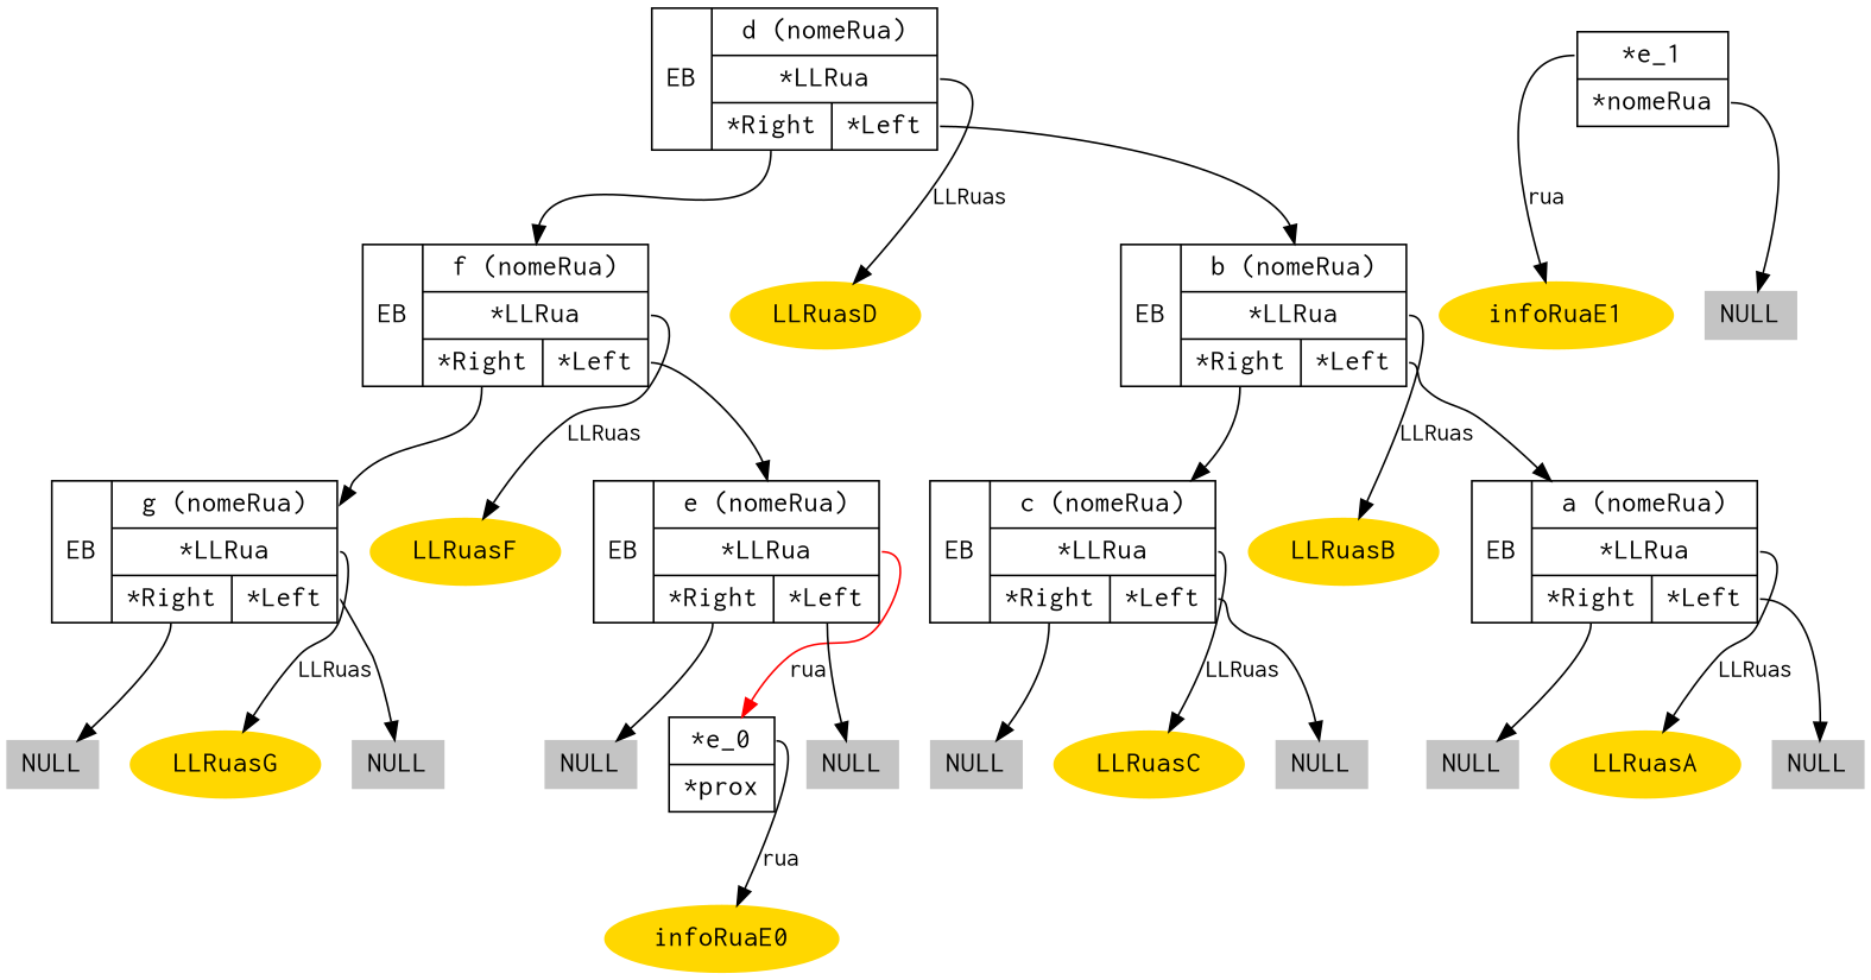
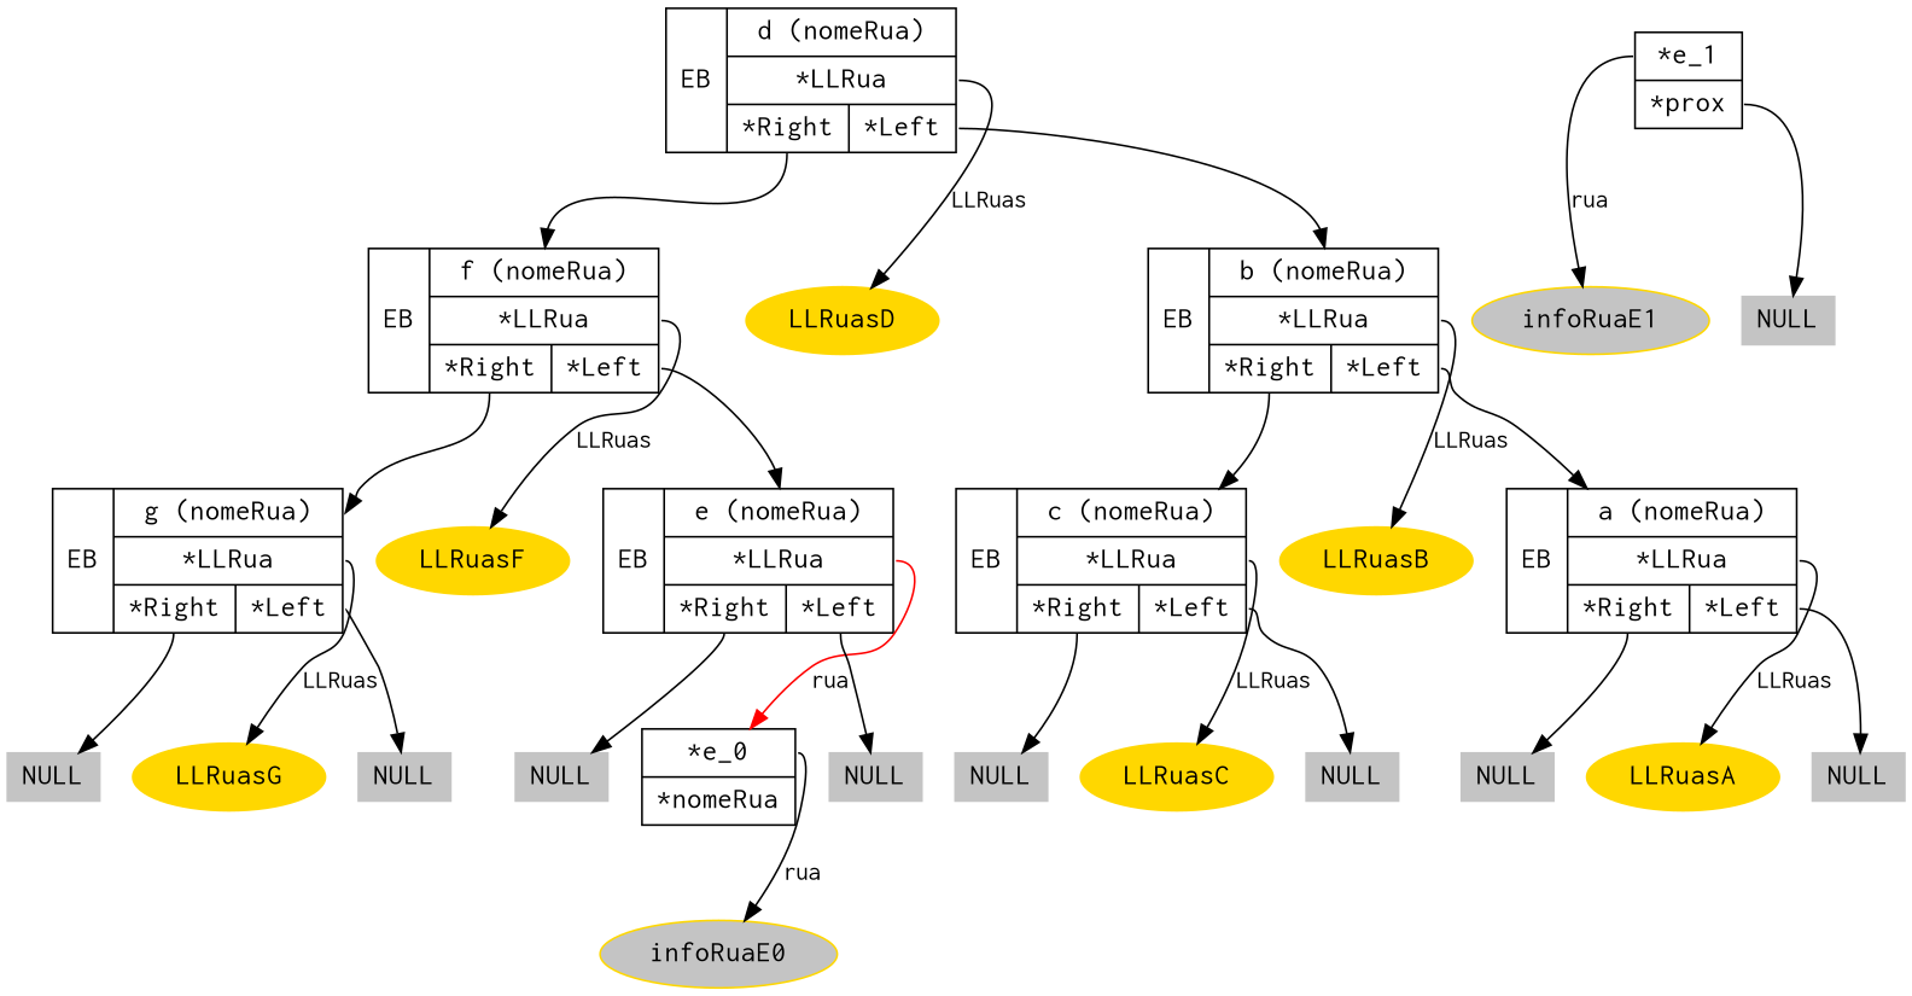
  digraph {
    fontname=Courier
    node [fontname=Courier fontsize=16 pack=false shape=record style=filled]
    edge [color=black constraint=1 fontname=Courier shape=record tailport=f0]
    n1 [height=.1 label="EB | {<f1> d (nomeRua) | <ptrRua> *LLRua| {<f0> *Right| <f2> *Left}}" width=.1 style=""]
    n2 [height=.1 label="EB | {<f1> f (nomeRua) | <ptrRua> *LLRua| {<f0> *Right| <f2> *Left}}" width=.1 style=""]
    n3 [height=.1 label="EB | {<f1> b (nomeRua) | <ptrRua> *LLRua| {<f0> *Right| <f2> *Left}}" width=.1 style=""]
    n4 [color=gold height=.1 label=LLRuasD shape=ellipse width=.1]
    n5 [height=.1 label="EB | {<f1> g (nomeRua) | <ptrRua> *LLRua| {<f0> *Right| <f2> *Left}}" width=.1 style=""]
    n6 [height=.1 label="EB | {<f1> e (nomeRua) | <ptrRua> *LLRua| {<f0> *Right| <f2> *Left}}" width=.1 style=""]
    n7 [color=gold height=.1 label=LLRuasF shape=ellipse width=.1]
    n8 [color=gold height=.1 label=LLRuasG shape=ellipse width=.1]
    n9 [color=gray77 height=.1 label=NULL width=.1]
    n10 [color=gray77 height=.1 label=NULL width=.1]
-   n11 [height=.1 label="{<umptr> *e_0 | <proxi> *prox}" width=.1 style=""]
+   n11 [height=.1 label="{<umptr> *e_0 | <proxi> *nomeRua}" width=.1 style=""]
    n12 [color=gray77 height=.1 label=NULL width=.1]
    n13 [color=gray77 height=.1 label=NULL width=.1]
    n14 [height=.1 label="EB | {<f1> c (nomeRua) | <ptrRua> *LLRua| {<f0> *Right| <f2> *Left}}" width=.1 style=""]
    n15 [height=.1 label="EB | {<f1> a (nomeRua) | <ptrRua> *LLRua| {<f0> *Right| <f2> *Left}}" width=.1 style=""]
    n16 [color=gold height=.1 label=LLRuasB shape=ellipse width=.1]
    n17 [color=gold height=.1 label=LLRuasC shape=ellipse width=.1]
    n18 [color=gray77 height=.1 label=NULL width=.1]
    n19 [color=gray77 height=.1 label=NULL width=.1]
    n20 [color=gold height=.1 label=LLRuasA shape=ellipse width=.1]
    n21 [color=gray77 height=.1 label=NULL width=.1]
    n22 [color=gray77 height=.1 label=NULL width=.1]
-   n23 [height=.1 label="{<umptr> *e_1 | <proxi> *nomeRua}" width=.1 style=""]
-   n24 [color=gold height=.1 label=infoRuaE0 shape=ellipse width=.1]
-   n25 [color=gold height=.1 label=infoRuaE1 shape=ellipse width=.1]
+   n23 [height=.1 label="{<umptr> *e_1 | <proxi> *prox}" width=.1 style=""]
+   n24 [color=gold height=.1 label=infoRuaE0 shape=ellipse width=.1 fillcolor=gray77]
+   n25 [color=gold height=.1 label=infoRuaE1 shape=ellipse width=.1 fillcolor=gray77]
    n26 [color=gray77 height=.1 label=NULL width=.1]
    subgraph sub_1 {
      n1
      n2
      n3
      n4
      n5
      n6
      n7
      n8
      n9
      n10
      n11
      n12
      n13
      n14
      n15
      n16
      n17
      n18
      n19
      n20
      n21
      n22
      n23
      n24
      n25
      n26
    }
    n1 -> n2 [headport=f1]
    n1 -> n3 [headport=f1 tailport=f2]
    n1 -> n4 [label=LLRuas tailport=ptrRua shape=""]
    n2 -> n5 [headport=f1]
    n2 -> n6 [headport=f1 tailport=f2]
    n2 -> n7 [label=LLRuas tailport=ptrRua shape=""]
    n3 -> n14
    n3 -> n15 [tailport=f2]
    n3 -> n16 [label=LLRuas tailport=ptrRua shape=""]
    n5 -> n8 [label=LLRuas tailport=ptrRua shape=""]
    n5 -> n9
    n5 -> n10 [tailport=f2]
    n6 -> n11 [color=red label=rua tailport=ptrRua shape=""]
    n6 -> n12
    n6 -> n13 [tailport=f2]
    n11 -> n24 [label=rua tailport=umptr shape=""]
    n14 -> n17 [label=LLRuas tailport=ptrRua shape=""]
    n14 -> n18
    n14 -> n19 [tailport=f2]
    n15 -> n20 [label=LLRuas tailport=ptrRua shape=""]
    n15 -> n21
    n15 -> n22 [tailport=f2]
    n23 -> n25 [label=rua tailport=umptr shape=""]
    n23 -> n26 [tailport=proxi shape=""]
  }
